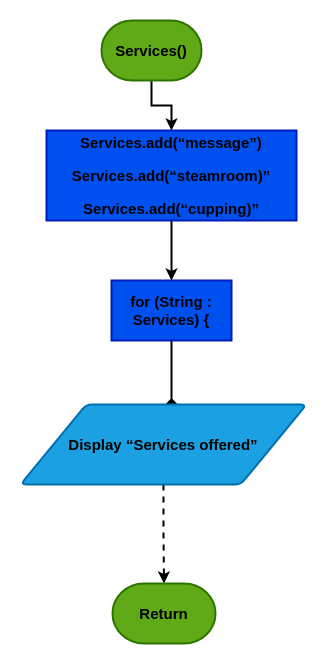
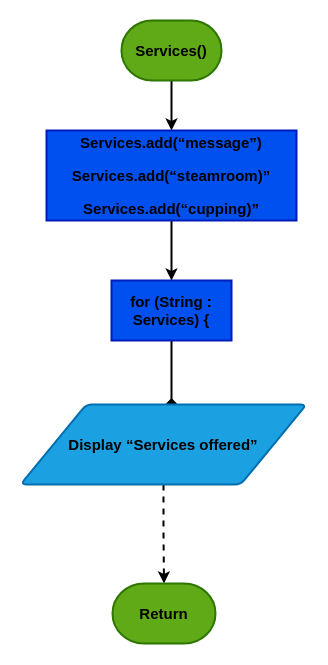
  <mxCell id="0" />
  <mxCell id="1" parent="0" />
  <mxCell id="2" style="edgeStyle=orthogonalEdgeStyle;rounded=0;orthogonalLoop=1;jettySize=auto;html=1;entryX=0.5;entryY=0;entryDx=0;entryDy=0;strokeWidth=2;fontSize=15;fontStyle=1;fontFamily=Helvetica;" edge="1" parent="1" source="3" target="5"><mxGeometry relative="1" as="geometry" /></mxCell>
- <mxCell id="3" value="Services()" style="strokeWidth=2;html=1;shape=mxgraph.flowchart.terminator;whiteSpace=wrap;fontSize=15;fontStyle=1;fillColor=#60a917;strokeColor=#2D7600;fontFamily=Helvetica;" vertex="1" parent="1"><mxGeometry x="101" y="20" width="100" height="60" as="geometry" /></mxCell>
+ <mxCell id="3" value="Services()" style="strokeWidth=2;html=1;shape=mxgraph.flowchart.terminator;whiteSpace=wrap;fontSize=15;fontStyle=1;fillColor=#60a917;strokeColor=#2D7600;fontFamily=Helvetica;" vertex="1" parent="1"><mxGeometry x="121" y="20" width="100" height="60" as="geometry" /></mxCell>
  <mxCell id="4" value="" style="edgeStyle=orthogonalEdgeStyle;rounded=0;orthogonalLoop=1;jettySize=auto;html=1;strokeWidth=2;fontSize=15;fontStyle=1;fontFamily=Helvetica;" edge="1" parent="1" source="5" target="7"><mxGeometry relative="1" as="geometry" /></mxCell>
  <mxCell id="5" value="&lt;p class=&quot;MsoNormal&quot; style=&quot;font-size: 15px;&quot;&gt;Services.add(“message”)&lt;/p&gt;&lt;p class=&quot;MsoNormal&quot; style=&quot;font-size: 15px;&quot;&gt;Services.add(“steamroom)”&lt;/p&gt;&lt;p class=&quot;MsoNormal&quot; style=&quot;font-size: 15px;&quot;&gt;Services.add(“cupping)”&lt;/p&gt;" style="rounded=0;whiteSpace=wrap;html=1;strokeWidth=2;fontSize=15;fontStyle=1;fillColor=#0050ef;strokeColor=#001DBC;fontFamily=Helvetica;" vertex="1" parent="1"><mxGeometry x="46" y="130" width="250" height="90" as="geometry" /></mxCell>
  <mxCell id="6" style="edgeStyle=orthogonalEdgeStyle;rounded=0;orthogonalLoop=1;jettySize=auto;html=1;entryX=0.528;entryY=0.054;entryDx=0;entryDy=0;entryPerimeter=0;strokeWidth=2;fontSize=15;fontStyle=1;fontFamily=Helvetica;endArrow=diamond;" edge="1" parent="1" source="7" target="9"><mxGeometry relative="1" as="geometry" /></mxCell>
  <mxCell id="7" value="&lt;span style=&quot;font-size: 15px;&quot;&gt;for (String : Services) {&lt;/span&gt;" style="rounded=0;whiteSpace=wrap;html=1;strokeWidth=2;fontSize=15;fontStyle=1;fillColor=#0050ef;strokeColor=#001DBC;fontFamily=Helvetica;" vertex="1" parent="1"><mxGeometry x="111" y="280" width="120" height="60" as="geometry" /></mxCell>
  <mxCell id="8" style="edgeStyle=orthogonalEdgeStyle;rounded=0;orthogonalLoop=1;jettySize=auto;html=1;entryX=0.5;entryY=0;entryDx=0;entryDy=0;entryPerimeter=0;strokeWidth=2;fontSize=15;fontStyle=1;fontFamily=Helvetica;dashed=1;" edge="1" parent="1" source="9" target="10"><mxGeometry relative="1" as="geometry" /></mxCell>
  <mxCell id="9" value="Display “Services offered”" style="shape=parallelogram;html=1;strokeWidth=2;perimeter=parallelogramPerimeter;whiteSpace=wrap;rounded=1;arcSize=12;size=0.23;fontSize=15;fontStyle=1;fillColor=#1ba1e2;strokeColor=#006EAF;fontFamily=Helvetica;" vertex="1" parent="1"><mxGeometry x="20" y="404" width="286" height="80" as="geometry" /></mxCell>
  <mxCell id="10" value="Return" style="strokeWidth=2;html=1;shape=mxgraph.flowchart.terminator;whiteSpace=wrap;fontSize=15;fontStyle=1;fillColor=#60a917;strokeColor=#2D7600;fontFamily=Helvetica;" vertex="1" parent="1"><mxGeometry x="112" y="583" width="103" height="60" as="geometry" /></mxCell>
